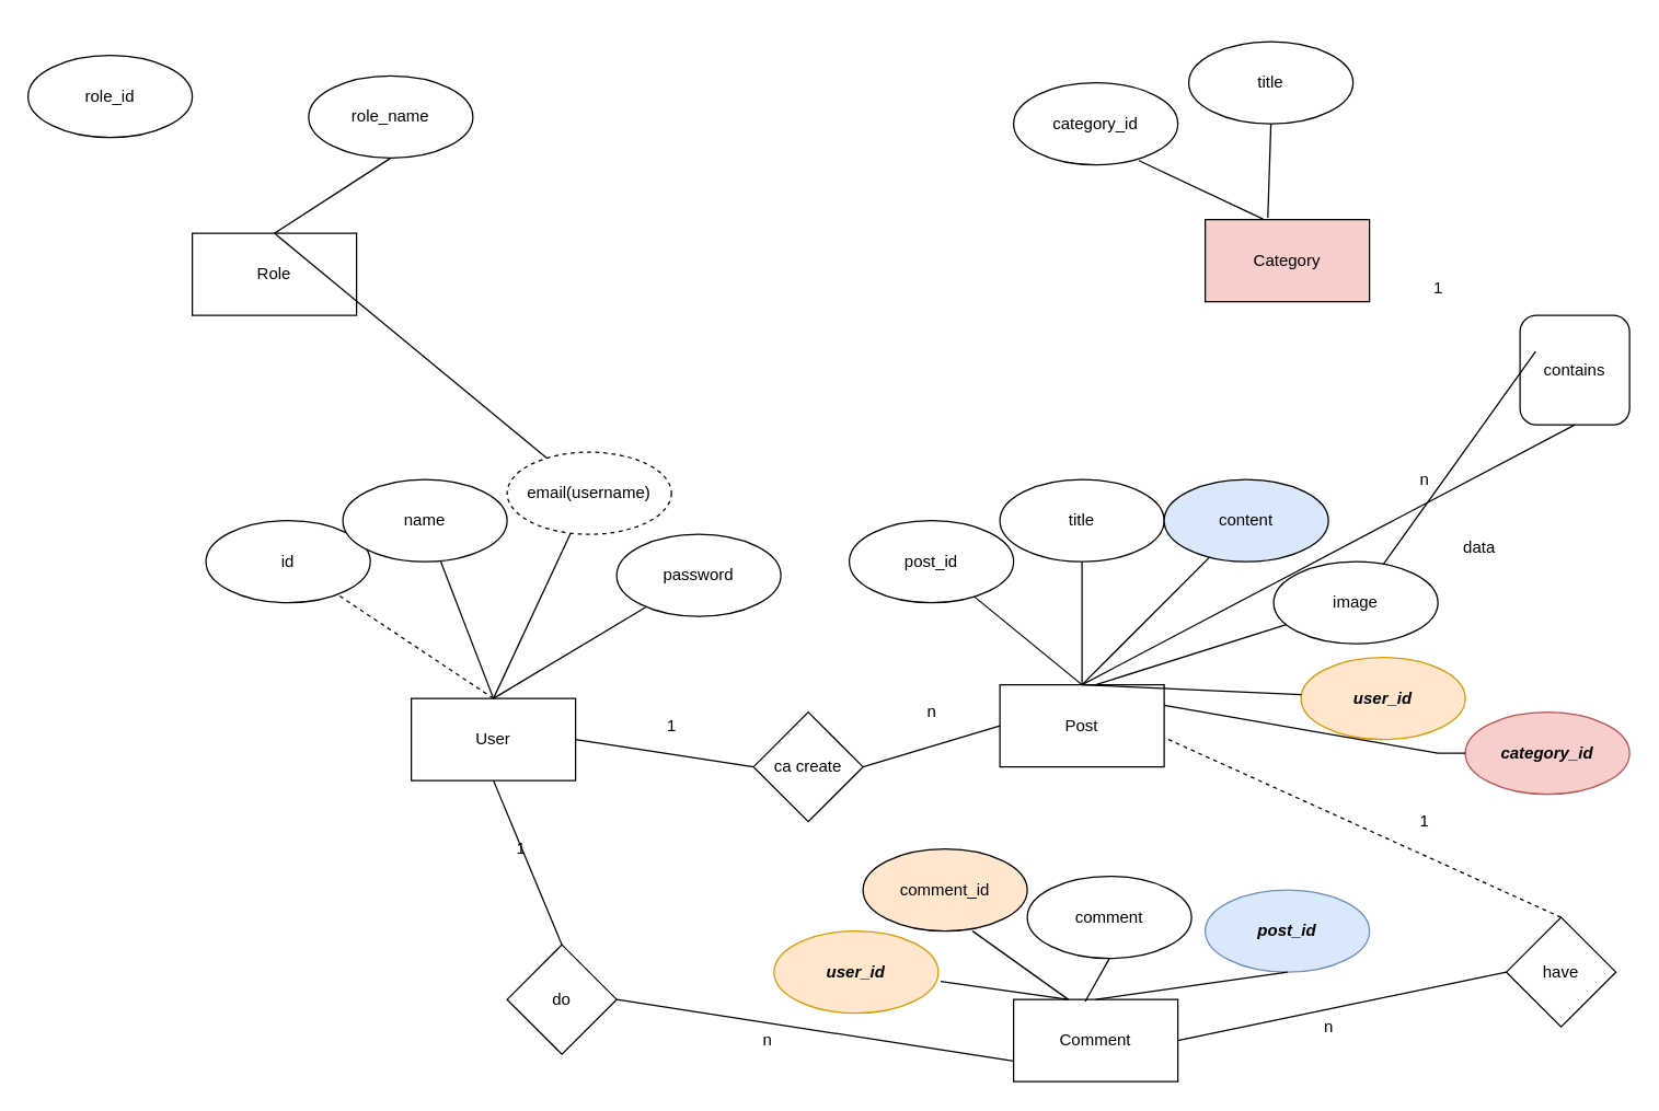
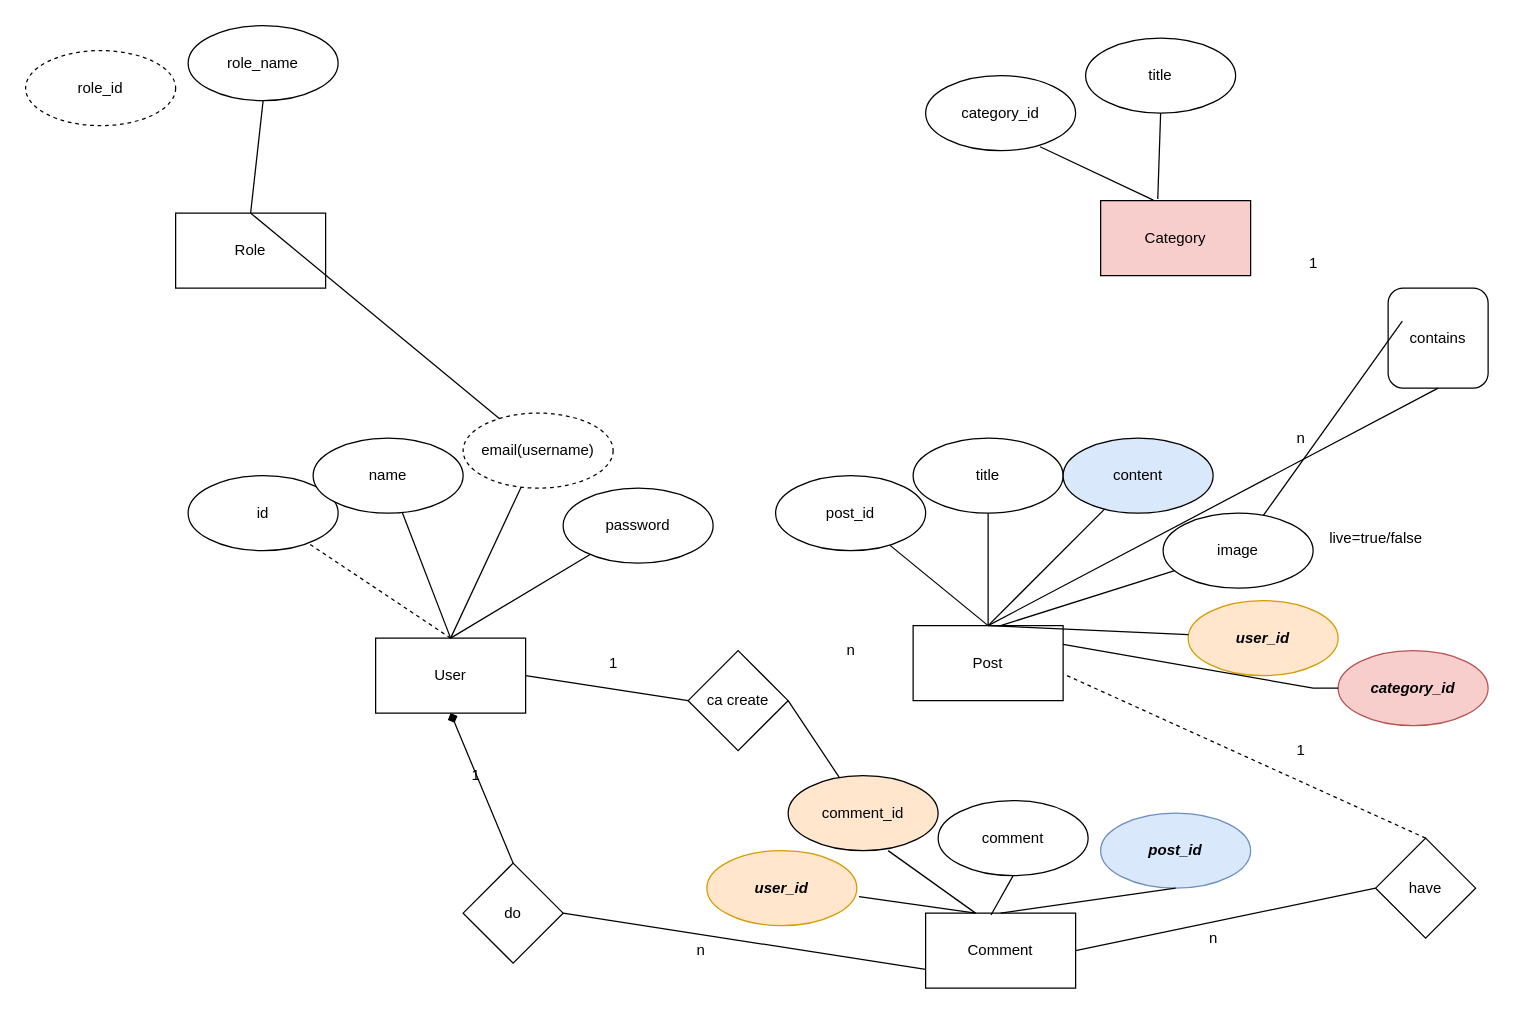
  <mxCell id="0" />
  <mxCell id="1" parent="0" />
  <mxCell id="2" value="User" style="rounded=0;whiteSpace=wrap;html=1;" vertex="1" parent="1"><mxGeometry x="300" y="510" width="120" height="60" as="geometry" /></mxCell>
  <mxCell id="3" value="id" style="ellipse;whiteSpace=wrap;html=1;" vertex="1" parent="1"><mxGeometry x="150" y="380" width="120" height="60" as="geometry" /></mxCell>
  <mxCell id="4" value="" style="endArrow=none;html=1;rounded=0;exitX=0.5;exitY=0;exitDx=0;exitDy=0;dashed=1;" edge="1" parent="1" source="2" target="3"><mxGeometry width="50" height="50" relative="1" as="geometry"><mxPoint x="560" y="590" as="sourcePoint" /><mxPoint x="610" y="540" as="targetPoint" /></mxGeometry></mxCell>
  <mxCell id="5" value="name" style="ellipse;whiteSpace=wrap;html=1;" vertex="1" parent="1"><mxGeometry x="250" y="350" width="120" height="60" as="geometry" /></mxCell>
  <mxCell id="6" value="" style="endArrow=none;html=1;rounded=0;" edge="1" target="5" parent="1"><mxGeometry width="50" height="50" relative="1" as="geometry"><mxPoint x="360" y="510" as="sourcePoint" /><mxPoint x="730" y="500" as="targetPoint" /></mxGeometry></mxCell>
  <mxCell id="7" value="email(username)" style="ellipse;whiteSpace=wrap;html=1;dashed=1;" vertex="1" parent="1"><mxGeometry x="370" y="330" width="120" height="60" as="geometry" /></mxCell>
  <mxCell id="8" value="" style="endArrow=none;html=1;rounded=0;exitX=0.5;exitY=0;exitDx=0;exitDy=0;" edge="1" target="7" parent="1" source="2"><mxGeometry width="50" height="50" relative="1" as="geometry"><mxPoint x="490" y="470" as="sourcePoint" /><mxPoint x="850" y="480" as="targetPoint" /></mxGeometry></mxCell>
  <mxCell id="9" value="password" style="ellipse;whiteSpace=wrap;html=1;" vertex="1" parent="1"><mxGeometry x="450" y="390" width="120" height="60" as="geometry" /></mxCell>
  <mxCell id="10" value="" style="endArrow=none;html=1;rounded=0;exitX=0.5;exitY=0;exitDx=0;exitDy=0;" edge="1" target="9" parent="1" source="2"><mxGeometry width="50" height="50" relative="1" as="geometry"><mxPoint x="450" y="550" as="sourcePoint" /><mxPoint x="930" y="540" as="targetPoint" /></mxGeometry></mxCell>
  <mxCell id="11" value="Post" style="rounded=0;whiteSpace=wrap;html=1;" vertex="1" parent="1"><mxGeometry x="730" y="500" width="120" height="60" as="geometry" /></mxCell>
  <mxCell id="12" value="post_id" style="ellipse;whiteSpace=wrap;html=1;" vertex="1" parent="1"><mxGeometry x="620" y="380" width="120" height="60" as="geometry" /></mxCell>
  <mxCell id="13" value="" style="endArrow=none;html=1;rounded=0;exitX=0.5;exitY=0;exitDx=0;exitDy=0;" edge="1" target="12" parent="1" source="11"><mxGeometry width="50" height="50" relative="1" as="geometry"><mxPoint x="500" y="420" as="sourcePoint" /><mxPoint x="1100" y="530" as="targetPoint" /></mxGeometry></mxCell>
  <mxCell id="14" value="title" style="ellipse;whiteSpace=wrap;html=1;" vertex="1" parent="1"><mxGeometry x="730" y="350" width="120" height="60" as="geometry" /></mxCell>
  <mxCell id="15" value="" style="endArrow=none;html=1;rounded=0;exitX=0.5;exitY=0;exitDx=0;exitDy=0;" edge="1" target="14" parent="1" source="11"><mxGeometry width="50" height="50" relative="1" as="geometry"><mxPoint x="920" y="470" as="sourcePoint" /><mxPoint x="1230" y="500" as="targetPoint" /></mxGeometry></mxCell>
  <mxCell id="16" value="content" style="ellipse;whiteSpace=wrap;html=1;fillColor=#dae8fc;" vertex="1" parent="1"><mxGeometry x="850" y="350" width="120" height="60" as="geometry" /></mxCell>
  <mxCell id="17" value="" style="endArrow=none;html=1;rounded=0;exitX=0.5;exitY=0;exitDx=0;exitDy=0;" edge="1" target="16" parent="1" source="11"><mxGeometry width="50" height="50" relative="1" as="geometry"><mxPoint x="910" y="530" as="sourcePoint" /><mxPoint x="1350" y="530" as="targetPoint" /></mxGeometry></mxCell>
  <mxCell id="18" value="image" style="ellipse;whiteSpace=wrap;html=1;" vertex="1" parent="1"><mxGeometry x="930" y="410" width="120" height="60" as="geometry" /></mxCell>
  <mxCell id="19" value="" style="endArrow=none;html=1;rounded=0;" edge="1" target="18" parent="1"><mxGeometry width="50" height="50" relative="1" as="geometry"><mxPoint x="800" y="500" as="sourcePoint" /><mxPoint x="1420" y="600" as="targetPoint" /></mxGeometry></mxCell>
  <mxCell id="20" value="&lt;b&gt;&lt;i&gt;user_id&lt;/i&gt;&lt;/b&gt;" style="ellipse;whiteSpace=wrap;html=1;fillColor=#ffe6cc;strokeColor=#d79b00;" vertex="1" parent="1"><mxGeometry x="950" y="480" width="120" height="60" as="geometry" /></mxCell>
  <mxCell id="21" value="" style="endArrow=none;html=1;rounded=0;" edge="1" target="20" parent="1"><mxGeometry width="50" height="50" relative="1" as="geometry"><mxPoint x="790" y="500" as="sourcePoint" /><mxPoint x="1440" y="670" as="targetPoint" /></mxGeometry></mxCell>
  <mxCell id="22" value="ca create" style="rhombus;whiteSpace=wrap;html=1;" vertex="1" parent="1"><mxGeometry x="550" y="520" width="80" height="80" as="geometry" /></mxCell>
  <mxCell id="23" value="" style="endArrow=none;html=1;rounded=0;exitX=1;exitY=0.5;exitDx=0;exitDy=0;entryX=0;entryY=0.5;entryDx=0;entryDy=0;" edge="1" parent="1" source="2" target="22"><mxGeometry width="50" height="50" relative="1" as="geometry"><mxPoint x="650" y="590" as="sourcePoint" /><mxPoint x="700" y="540" as="targetPoint" /></mxGeometry></mxCell>
- <mxCell id="24" value="" style="endArrow=none;html=1;rounded=0;exitX=1;exitY=0.5;exitDx=0;exitDy=0;entryX=0;entryY=0.5;entryDx=0;entryDy=0;" edge="1" parent="1" source="22" target="11"><mxGeometry width="50" height="50" relative="1" as="geometry"><mxPoint x="650" y="590" as="sourcePoint" /><mxPoint x="700" y="540" as="targetPoint" /></mxGeometry></mxCell>
+ <mxCell id="24" value="" style="endArrow=none;html=1;rounded=0;exitX=1;exitY=0.5;exitDx=0;exitDy=0;" edge="1" parent="1" source="22" target="28"><mxGeometry width="50" height="50" relative="1" as="geometry"><mxPoint x="650" y="590" as="sourcePoint" /><mxPoint x="700" y="540" as="targetPoint" /></mxGeometry></mxCell>
  <mxCell id="25" value="1" style="text;html=1;align=center;verticalAlign=middle;resizable=0;points=[];autosize=1;strokeColor=none;fillColor=none;" vertex="1" parent="1"><mxGeometry x="480" y="520" width="20" height="20" as="geometry" /></mxCell>
  <mxCell id="26" value="n" style="text;html=1;align=center;verticalAlign=middle;resizable=0;points=[];autosize=1;strokeColor=none;fillColor=none;" vertex="1" parent="1"><mxGeometry x="670" y="510" width="20" height="20" as="geometry" /></mxCell>
  <mxCell id="27" value="Comment" style="whiteSpace=wrap;html=1;" vertex="1" parent="1"><mxGeometry x="740" y="730" width="120" height="60" as="geometry" /></mxCell>
  <mxCell id="28" value="comment_id" style="ellipse;whiteSpace=wrap;html=1;fillColor=#ffe6cc;" vertex="1" parent="1"><mxGeometry x="630" y="620" width="120" height="60" as="geometry" /></mxCell>
  <mxCell id="29" value="" style="endArrow=none;html=1;rounded=0;entryX=0.333;entryY=0;entryDx=0;entryDy=0;entryPerimeter=0;" edge="1" parent="1" target="27"><mxGeometry width="50" height="50" relative="1" as="geometry"><mxPoint x="710" y="680" as="sourcePoint" /><mxPoint x="760" y="630" as="targetPoint" /></mxGeometry></mxCell>
  <mxCell id="30" value="comment" style="ellipse;whiteSpace=wrap;html=1;" vertex="1" parent="1"><mxGeometry x="750" y="640" width="120" height="60" as="geometry" /></mxCell>
  <mxCell id="31" value="" style="endArrow=none;html=1;rounded=0;entryX=0.436;entryY=0.025;entryDx=0;entryDy=0;entryPerimeter=0;exitX=0.5;exitY=1;exitDx=0;exitDy=0;" edge="1" parent="1" source="30" target="27"><mxGeometry width="50" height="50" relative="1" as="geometry"><mxPoint x="880.04" y="680" as="sourcePoint" /><mxPoint x="940" y="710" as="targetPoint" /></mxGeometry></mxCell>
  <mxCell id="32" value="&lt;b&gt;&lt;i&gt;post_id&lt;/i&gt;&lt;/b&gt;" style="ellipse;whiteSpace=wrap;html=1;fillColor=#dae8fc;strokeColor=#6c8ebf;" vertex="1" parent="1"><mxGeometry x="880" y="650" width="120" height="60" as="geometry" /></mxCell>
  <mxCell id="33" value="" style="endArrow=none;html=1;rounded=0;entryX=0.5;entryY=0;entryDx=0;entryDy=0;exitX=0.5;exitY=1;exitDx=0;exitDy=0;" edge="1" source="32" parent="1" target="27"><mxGeometry width="50" height="50" relative="1" as="geometry"><mxPoint x="1000" y="700" as="sourcePoint" /><mxPoint x="810" y="720" as="targetPoint" /></mxGeometry></mxCell>
  <mxCell id="34" value="&lt;b&gt;&lt;i&gt;user_id&lt;/i&gt;&lt;/b&gt;" style="ellipse;whiteSpace=wrap;html=1;fillColor=#ffe6cc;strokeColor=#d79b00;" vertex="1" parent="1"><mxGeometry x="565" y="680" width="120" height="60" as="geometry" /></mxCell>
  <mxCell id="35" value="" style="endArrow=none;html=1;rounded=0;entryX=0.333;entryY=0;entryDx=0;entryDy=0;exitX=1.014;exitY=0.612;exitDx=0;exitDy=0;exitPerimeter=0;entryPerimeter=0;" edge="1" source="34" parent="1" target="27"><mxGeometry width="50" height="50" relative="1" as="geometry"><mxPoint x="650" y="770" as="sourcePoint" /><mxPoint x="450" y="800" as="targetPoint" /></mxGeometry></mxCell>
  <mxCell id="36" value="do" style="rhombus;whiteSpace=wrap;html=1;" vertex="1" parent="1"><mxGeometry x="370" y="690" width="80" height="80" as="geometry" /></mxCell>
- <mxCell id="37" value="" style="endArrow=none;html=1;rounded=0;entryX=0.5;entryY=1;entryDx=0;entryDy=0;exitX=0.5;exitY=0;exitDx=0;exitDy=0;" edge="1" parent="1" source="36" target="2"><mxGeometry width="50" height="50" relative="1" as="geometry"><mxPoint x="620" y="680" as="sourcePoint" /><mxPoint x="670" y="630" as="targetPoint" /></mxGeometry></mxCell>
+ <mxCell id="37" value="" style="endArrow=diamond;html=1;rounded=0;entryX=0.5;entryY=1;entryDx=0;entryDy=0;exitX=0.5;exitY=0;exitDx=0;exitDy=0;" edge="1" parent="1" source="36" target="2"><mxGeometry width="50" height="50" relative="1" as="geometry"><mxPoint x="620" y="680" as="sourcePoint" /><mxPoint x="670" y="630" as="targetPoint" /></mxGeometry></mxCell>
  <mxCell id="38" value="" style="endArrow=none;html=1;rounded=0;entryX=1;entryY=0.5;entryDx=0;entryDy=0;exitX=0;exitY=0.75;exitDx=0;exitDy=0;" edge="1" parent="1" source="27" target="36"><mxGeometry width="50" height="50" relative="1" as="geometry"><mxPoint x="620" y="680" as="sourcePoint" /><mxPoint x="670" y="630" as="targetPoint" /></mxGeometry></mxCell>
  <mxCell id="39" value="1" style="text;html=1;align=center;verticalAlign=middle;resizable=0;points=[];autosize=1;strokeColor=none;fillColor=none;" vertex="1" parent="1"><mxGeometry x="370" y="610" width="20" height="20" as="geometry" /></mxCell>
  <mxCell id="40" value="n" style="text;html=1;align=center;verticalAlign=middle;resizable=0;points=[];autosize=1;strokeColor=none;fillColor=none;" vertex="1" parent="1"><mxGeometry x="550" y="750" width="20" height="20" as="geometry" /></mxCell>
  <mxCell id="41" value="have" style="rhombus;whiteSpace=wrap;html=1;" vertex="1" parent="1"><mxGeometry x="1100" y="670" width="80" height="80" as="geometry" /></mxCell>
  <mxCell id="42" value="" style="endArrow=none;html=1;rounded=0;entryX=1.007;entryY=0.649;entryDx=0;entryDy=0;entryPerimeter=0;exitX=0.5;exitY=0;exitDx=0;exitDy=0;dashed=1;" edge="1" parent="1" source="41" target="11"><mxGeometry width="50" height="50" relative="1" as="geometry"><mxPoint x="790" y="590" as="sourcePoint" /><mxPoint x="840" y="540" as="targetPoint" /></mxGeometry></mxCell>
  <mxCell id="43" value="" style="endArrow=none;html=1;rounded=0;entryX=0;entryY=0.5;entryDx=0;entryDy=0;exitX=1;exitY=0.5;exitDx=0;exitDy=0;" edge="1" parent="1" source="27" target="41"><mxGeometry width="50" height="50" relative="1" as="geometry"><mxPoint x="790" y="590" as="sourcePoint" /><mxPoint x="840" y="540" as="targetPoint" /></mxGeometry></mxCell>
  <mxCell id="44" value="1" style="text;html=1;align=center;verticalAlign=middle;resizable=0;points=[];autosize=1;strokeColor=none;fillColor=none;" vertex="1" parent="1"><mxGeometry x="1030" y="590" width="20" height="20" as="geometry" /></mxCell>
  <mxCell id="45" value="n" style="text;html=1;align=center;verticalAlign=middle;resizable=0;points=[];autosize=1;strokeColor=none;fillColor=none;" vertex="1" parent="1"><mxGeometry x="960" y="740" width="20" height="20" as="geometry" /></mxCell>
- <mxCell id="46" value="data" style="text;html=1;align=center;verticalAlign=middle;resizable=0;points=[];autosize=1;strokeColor=none;fillColor=none;" vertex="1" parent="1"><mxGeometry x="1060" y="390" width="40" height="20" as="geometry" /></mxCell>
+ <mxCell id="47" value="live=true/false" style="text;html=1;align=center;verticalAlign=middle;resizable=0;points=[];autosize=1;strokeColor=none;fillColor=none;" vertex="1" parent="1"><mxGeometry x="1055" y="420" width="90" height="20" as="geometry" /></mxCell>
  <mxCell id="48" value="Category" style="whiteSpace=wrap;html=1;fillColor=#f8cecc;" vertex="1" parent="1"><mxGeometry x="880" y="160" width="120" height="60" as="geometry" /></mxCell>
  <mxCell id="49" value="category_id" style="ellipse;whiteSpace=wrap;html=1;" vertex="1" parent="1"><mxGeometry x="740" y="60" width="120" height="60" as="geometry" /></mxCell>
  <mxCell id="50" value="" style="endArrow=none;html=1;rounded=0;entryX=0.763;entryY=0.948;entryDx=0;entryDy=0;entryPerimeter=0;exitX=0.352;exitY=-0.007;exitDx=0;exitDy=0;exitPerimeter=0;" edge="1" parent="1" source="48" target="49"><mxGeometry width="50" height="50" relative="1" as="geometry"><mxPoint x="880" y="150" as="sourcePoint" /><mxPoint x="730" as="targetPoint" y="320" /></mxGeometry></mxCell>
  <mxCell id="51" value="title" style="ellipse;whiteSpace=wrap;html=1;" vertex="1" parent="1"><mxGeometry x="868" y="30" width="120" height="60" as="geometry" /></mxCell>
  <mxCell id="52" value="" style="endArrow=none;html=1;rounded=0;entryX=0.5;entryY=1;entryDx=0;entryDy=0;exitX=0.381;exitY=-0.022;exitDx=0;exitDy=0;exitPerimeter=0;" edge="1" target="51" parent="1" source="48"><mxGeometry width="50" height="50" relative="1" as="geometry"><mxPoint x="1050.24" y="129.58" as="sourcePoint" /><mxPoint x="858" y="290" as="targetPoint" /></mxGeometry></mxCell>
  <mxCell id="53" value="contains" style="whiteSpace=wrap;html=1;rounded=1;" vertex="1" parent="1"><mxGeometry x="1110" y="230" width="80" height="80" as="geometry" /></mxCell>
  <mxCell id="54" value="" style="endArrow=none;html=1;rounded=0;exitX=0.142;exitY=0.331;exitDx=0;exitDy=0;exitPerimeter=0;" edge="1" parent="1" source="53" target="18"><mxGeometry width="50" height="50" relative="1" as="geometry"><mxPoint x="680" y="370" as="sourcePoint" /><mxPoint x="730" as="targetPoint" y="320" /></mxGeometry></mxCell>
  <mxCell id="55" value="" style="endArrow=none;html=1;rounded=0;entryX=0.5;entryY=1;entryDx=0;entryDy=0;" edge="1" parent="1" target="53"><mxGeometry width="50" height="50" relative="1" as="geometry"><mxPoint x="790" y="500" as="sourcePoint" /><mxPoint x="730" y="420" as="targetPoint" /></mxGeometry></mxCell>
  <mxCell id="56" value="1" style="text;html=1;align=center;verticalAlign=middle;resizable=0;points=[];autosize=1;strokeColor=none;fillColor=none;" vertex="1" parent="1"><mxGeometry x="1040" y="200" width="20" height="20" as="geometry" /></mxCell>
  <mxCell id="57" value="n" style="text;html=1;align=center;verticalAlign=middle;resizable=0;points=[];autosize=1;strokeColor=none;fillColor=none;" vertex="1" parent="1"><mxGeometry x="1030" y="340" width="20" height="20" as="geometry" /></mxCell>
  <mxCell id="58" value="&lt;b&gt;&lt;i&gt;category_id&lt;/i&gt;&lt;/b&gt;" style="ellipse;whiteSpace=wrap;html=1;fillColor=#f8cecc;strokeColor=#b85450;" vertex="1" parent="1"><mxGeometry x="1070" y="520" width="120" height="60" as="geometry" /></mxCell>
  <mxCell id="59" value="" style="endArrow=none;html=1;rounded=0;exitX=1;exitY=0.25;exitDx=0;exitDy=0;" edge="1" target="58" parent="1" source="11"><mxGeometry width="50" height="50" relative="1" as="geometry"><mxPoint x="910" y="540" as="sourcePoint" /><mxPoint x="1560" y="710" as="targetPoint" /><Array as="points"><mxPoint x="1050" y="550" /></Array></mxGeometry></mxCell>
  <mxCell id="60" value="Role" style="whiteSpace=wrap;html=1;" vertex="1" parent="1"><mxGeometry x="140" y="170" width="120" height="60" as="geometry" /></mxCell>
- <mxCell id="61" value="role_id" style="ellipse;whiteSpace=wrap;html=1;" vertex="1" parent="1"><mxGeometry x="20" y="40" width="120" height="60" as="geometry" /></mxCell>
- <mxCell id="62" value="role_name" style="ellipse;whiteSpace=wrap;html=1;" vertex="1" parent="1"><mxGeometry x="225" y="55" width="120" height="60" as="geometry" /></mxCell>
+ <mxCell id="61" value="role_id" style="ellipse;whiteSpace=wrap;html=1;dashed=1;" vertex="1" parent="1"><mxGeometry x="20" y="40" width="120" height="60" as="geometry" /></mxCell>
+ <mxCell id="62" value="role_name" style="ellipse;whiteSpace=wrap;html=1;" vertex="1" parent="1"><mxGeometry x="150" y="20" width="120" height="60" as="geometry" /></mxCell>
  <mxCell id="63" value="" style="endArrow=none;html=1;rounded=0;exitX=0.5;exitY=0;exitDx=0;exitDy=0;" edge="1" parent="1" source="60" target="7"><mxGeometry width="50" height="50" relative="1" as="geometry"><mxPoint x="610" y="270" as="sourcePoint" /><mxPoint x="660" y="220" as="targetPoint" /></mxGeometry></mxCell>
  <mxCell id="64" value="" style="endArrow=none;html=1;rounded=0;entryX=0.5;entryY=1;entryDx=0;entryDy=0;" edge="1" parent="1" target="62"><mxGeometry width="50" height="50" relative="1" as="geometry"><mxPoint y="170" as="sourcePoint" x="200" /><mxPoint x="106.44" y="112.64" as="targetPoint" /></mxGeometry></mxCell>
